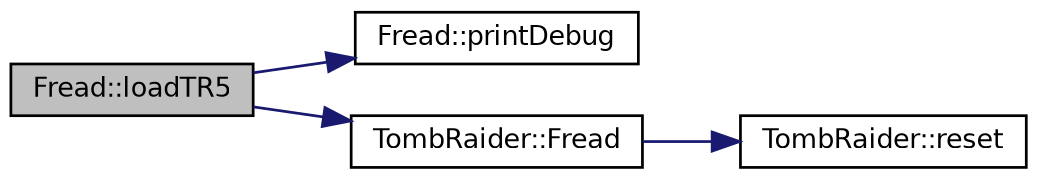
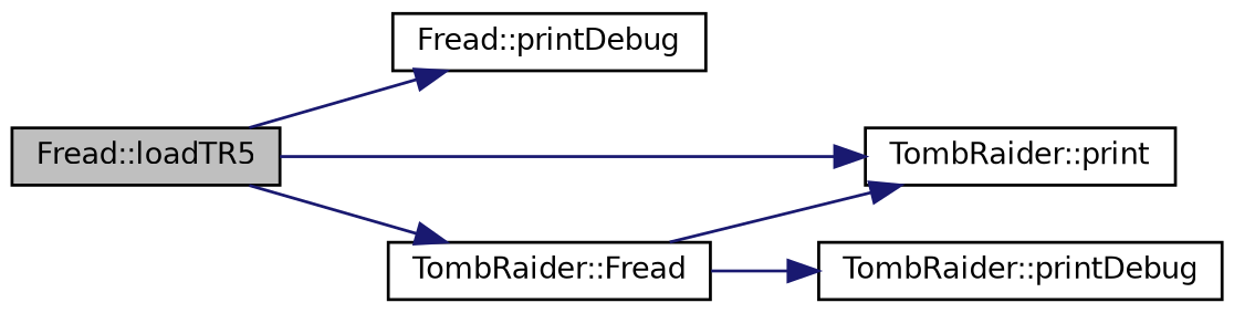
  digraph {
    rankdir=LR
    node [color=black fillcolor=white fontname=Helvetica fontsize=10 shape=record style=filled]
    edge [color=midnightblue fontname=Helvetica fontsize=10 labelfontname=Helvetica labelfontsize=10 style=solid]
    n1 [fillcolor=grey75 fontcolor=black height=0.2 label="Fread::loadTR5" width=0.4]
    n2 [height=0.2 label="Fread::printDebug" width=0.4]
    n3 [height=0.2 label="TombRaider::Fread" width=0.4]
-   n5 [height=0.2 label="TombRaider::reset" width=0.4]
+   n4 [height=0.2 label="TombRaider::print" width=0.4]
+   n5 [height=0.2 label="TombRaider::printDebug" width=0.4]
    n1 -> n2
    n1 -> n3
+   n1 -> n4
+   n3 -> n4
    n3 -> n5
  }
